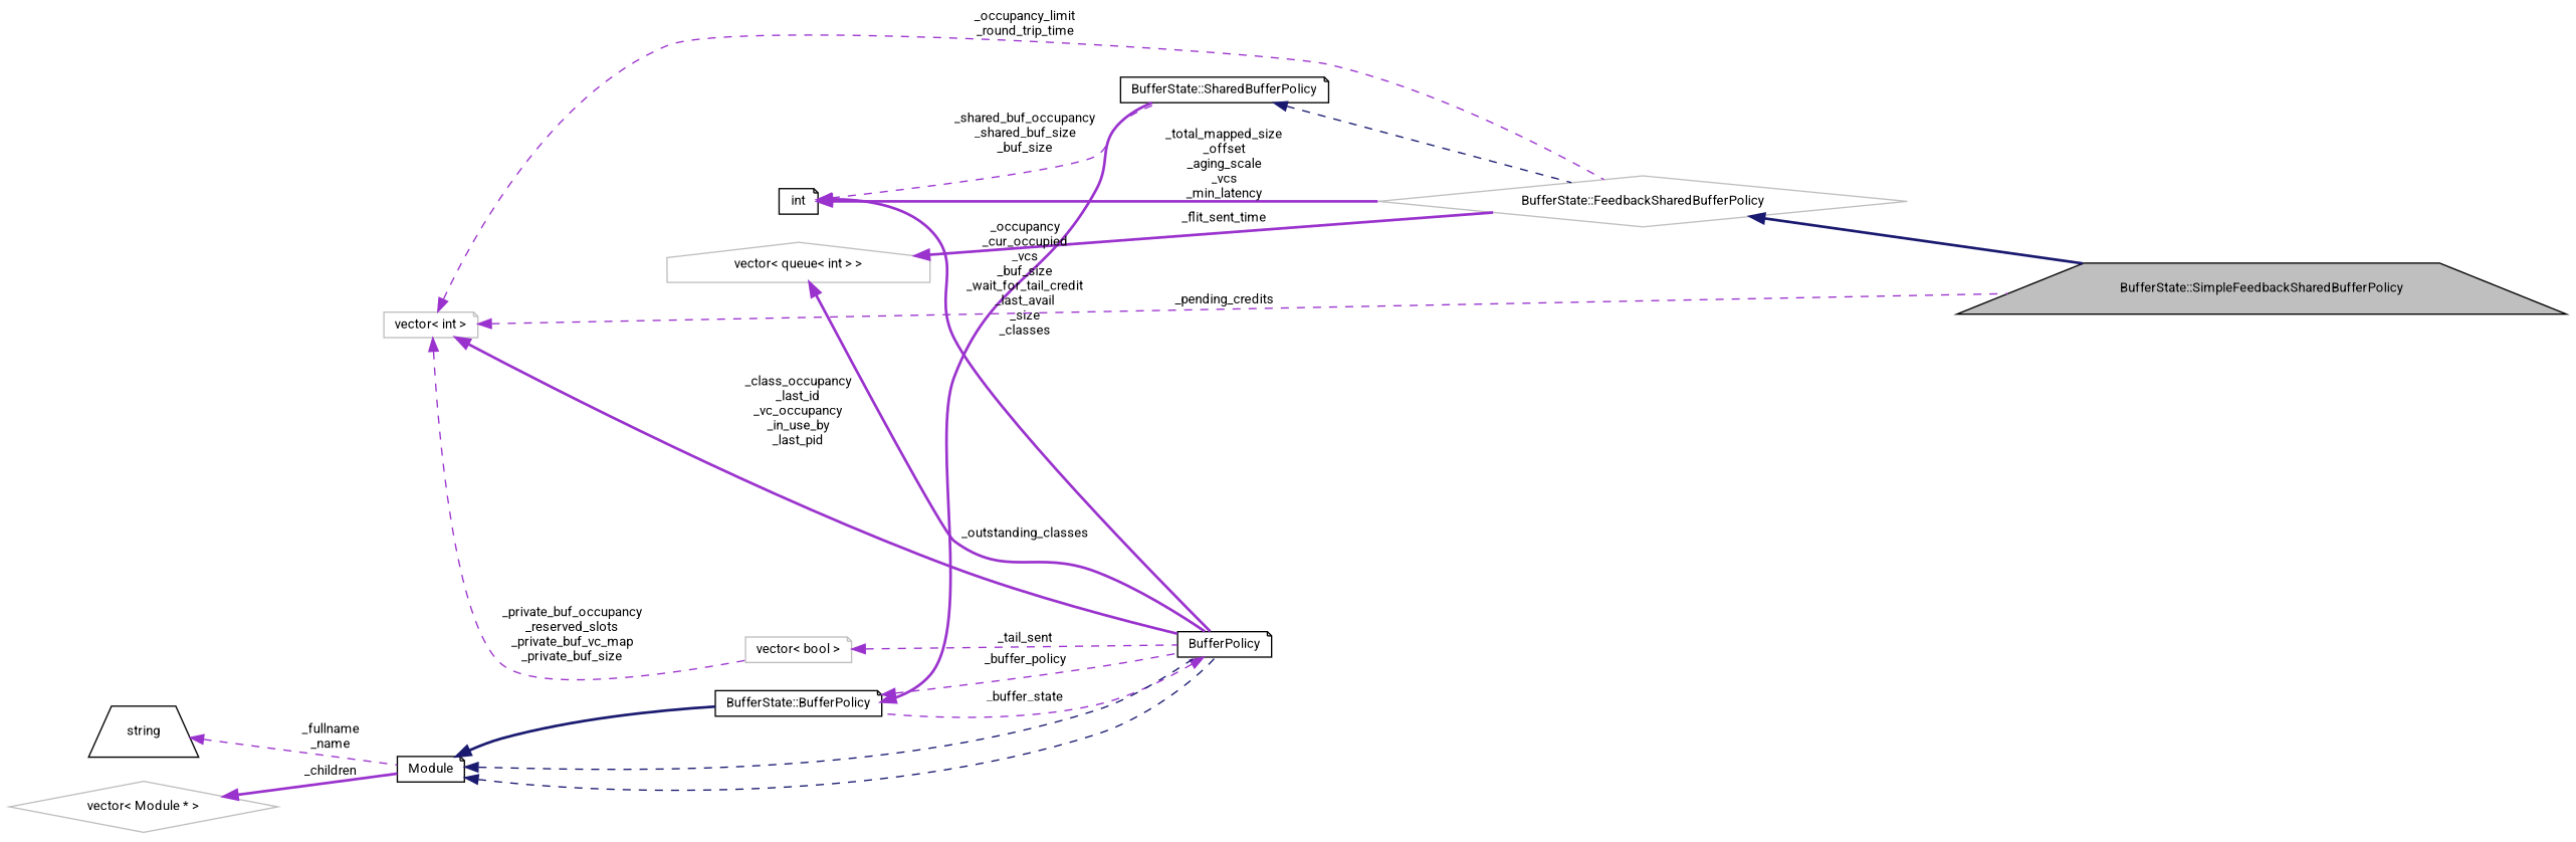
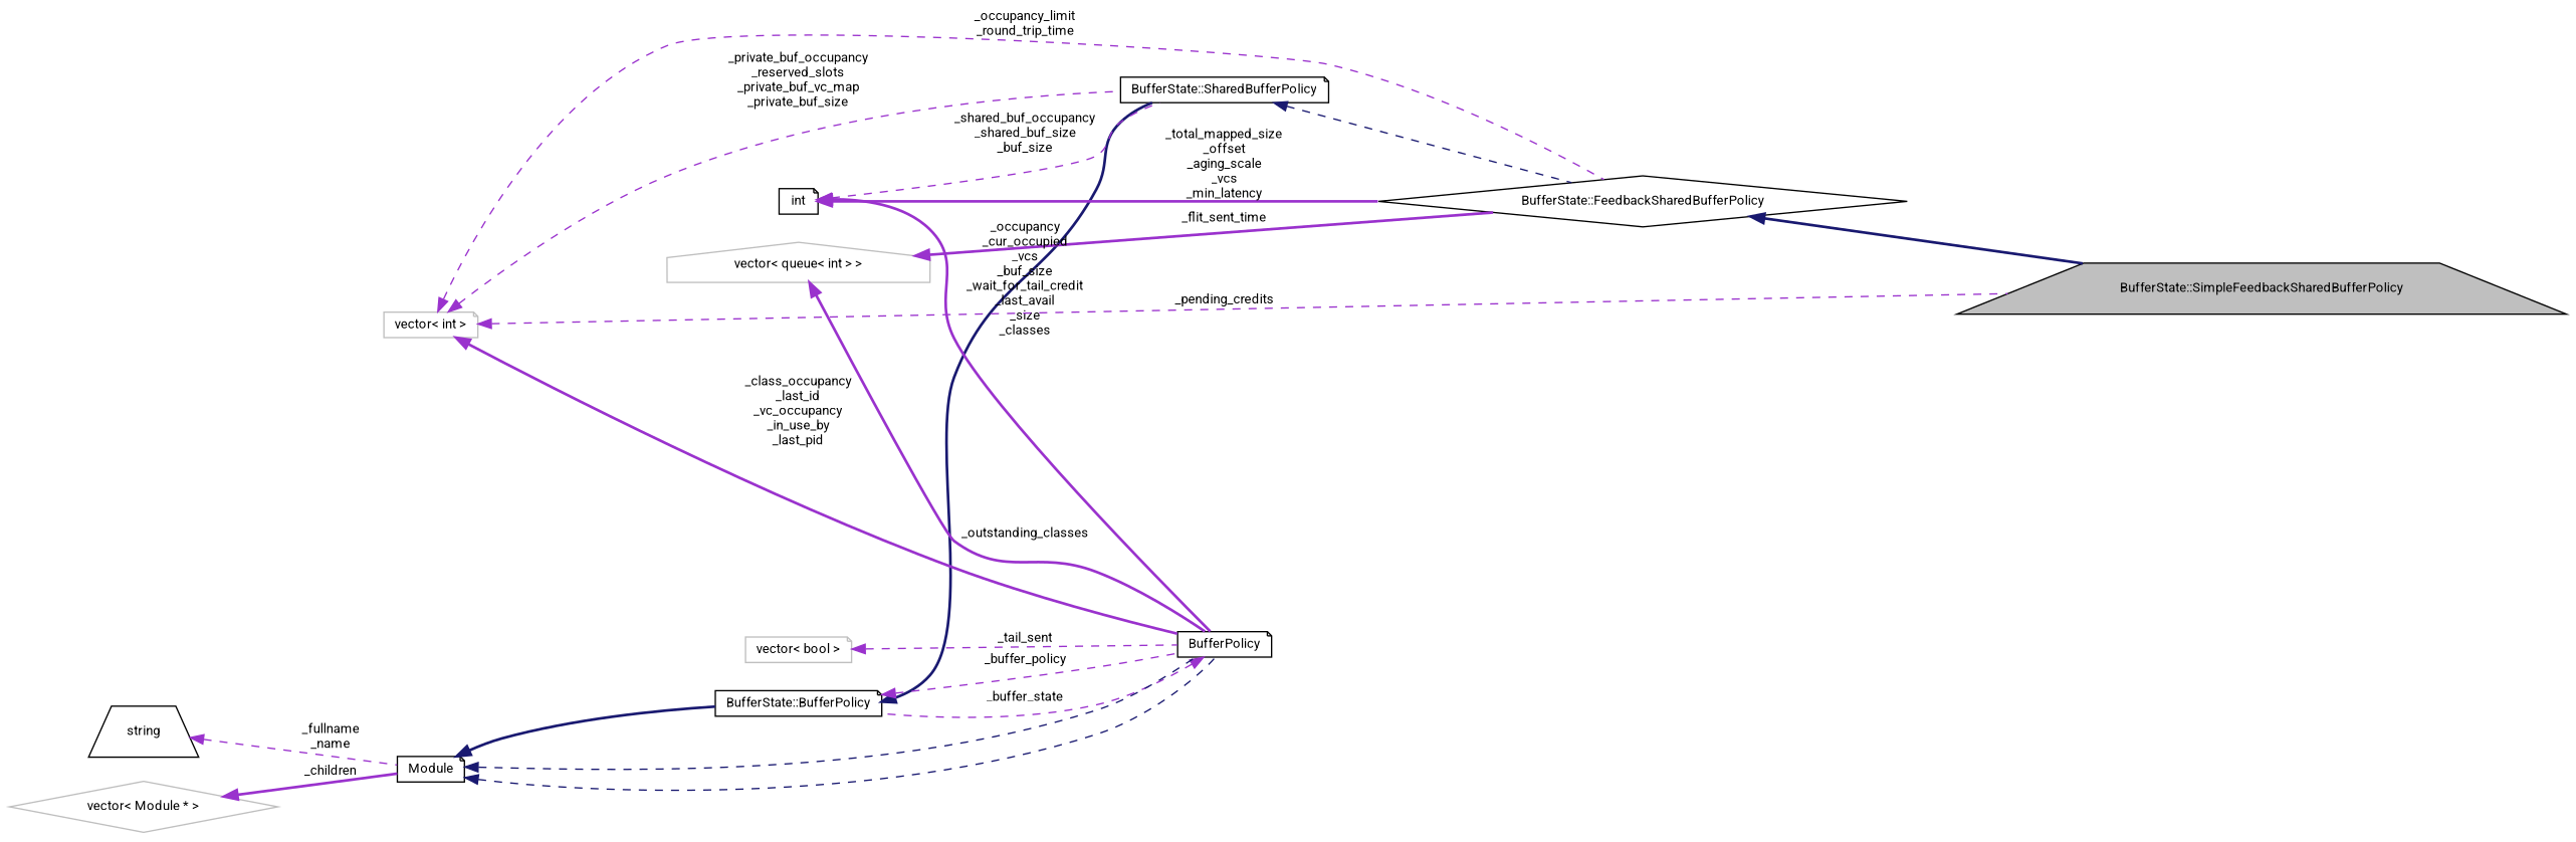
  digraph {
    fontname=Roboto
    rankdir=LR
    node [color=black fontname=Roboto fontsize=10 shape=note]
    edge [color=darkorchid3 dir=back fontname=Roboto fontsize=10 labelfontname=FreeSans labelfontsize=10 style=dashed]
    n1 [fillcolor=grey75 fontcolor=black height=0.2 label="BufferState::SimpleFeedbackSharedBufferPolicy" shape=trapezium style=filled width=0.4]
-   n2 [color=grey75 height=0.2 label="BufferState::FeedbackSharedBufferPolicy" shape=diamond width=0.4]
+   n2 [height=0.2 label="BufferState::FeedbackSharedBufferPolicy" shape=diamond width=0.4]
    n3 [height=0.2 label="BufferState::SharedBufferPolicy" width=0.4]
    n4 [height=0.2 label="BufferState::BufferPolicy" width=0.4]
    n5 [height=0.2 label=BufferPolicy width=0.4]
    n6 [height=0.2 label=Module width=0.4]
    n7 [height=0.2 label=string shape=trapezium width=0.4]
    n8 [color=grey75 height=0.2 label="vector\< Module * \>" shape=diamond width=0.4]
    n9 [color=grey75 height=0.2 label="vector\< queue\< int \> \>" shape=house width=0.4]
    n10 [height=0.2 label=int width=0.4]
    n11 [color=grey75 height=0.2 label="vector\< int \>" width=0.4]
    n12 [color=grey75 height=0.2 label="vector\< bool \>" width=0.4]
    n2 -> n1 [color=midnightblue style=bold]
    n3 -> n2 [color=midnightblue]
-   n4 -> n3 [style=bold]
+   n4 -> n3 [color=midnightblue style=bold]
    n4 -> n5 [label=_buffer_policy]
    n5 -> n4 [label=_buffer_state]
    n6 -> n4 [color=midnightblue style=bold]
    n6 -> n5 [color=midnightblue]
    n6 -> n5 [color=midnightblue]
    n7 -> n6 [label="_fullname\n_name"]
    n8 -> n6 [label=_children style=bold]
    n9 -> n2 [label=_flit_sent_time style=bold]
    n9 -> n5 [label=_outstanding_classes style=bold]
    n10 -> n2 [label="_total_mapped_size\n_offset\n_aging_scale\n_vcs\n_min_latency" style=bold]
    n10 -> n3 [label="_shared_buf_occupancy\n_shared_buf_size\n_buf_size"]
    n10 -> n5 [label="_occupancy\n_cur_occupied\n_vcs\n_buf_size\n_wait_for_tail_credit\n_last_avail\n_size\n_classes" style=bold]
    n11 -> n1 [label=_pending_credits]
    n11 -> n2 [label="_occupancy_limit\n_round_trip_time"]
-   n11 -> n12 [label="_private_buf_occupancy\n_reserved_slots\n_private_buf_vc_map\n_private_buf_size"]
+   n11 -> n3 [label="_private_buf_occupancy\n_reserved_slots\n_private_buf_vc_map\n_private_buf_size"]
    n11 -> n5 [label="_class_occupancy\n_last_id\n_vc_occupancy\n_in_use_by\n_last_pid" style=bold]
    n12 -> n5 [label=_tail_sent]
  }
